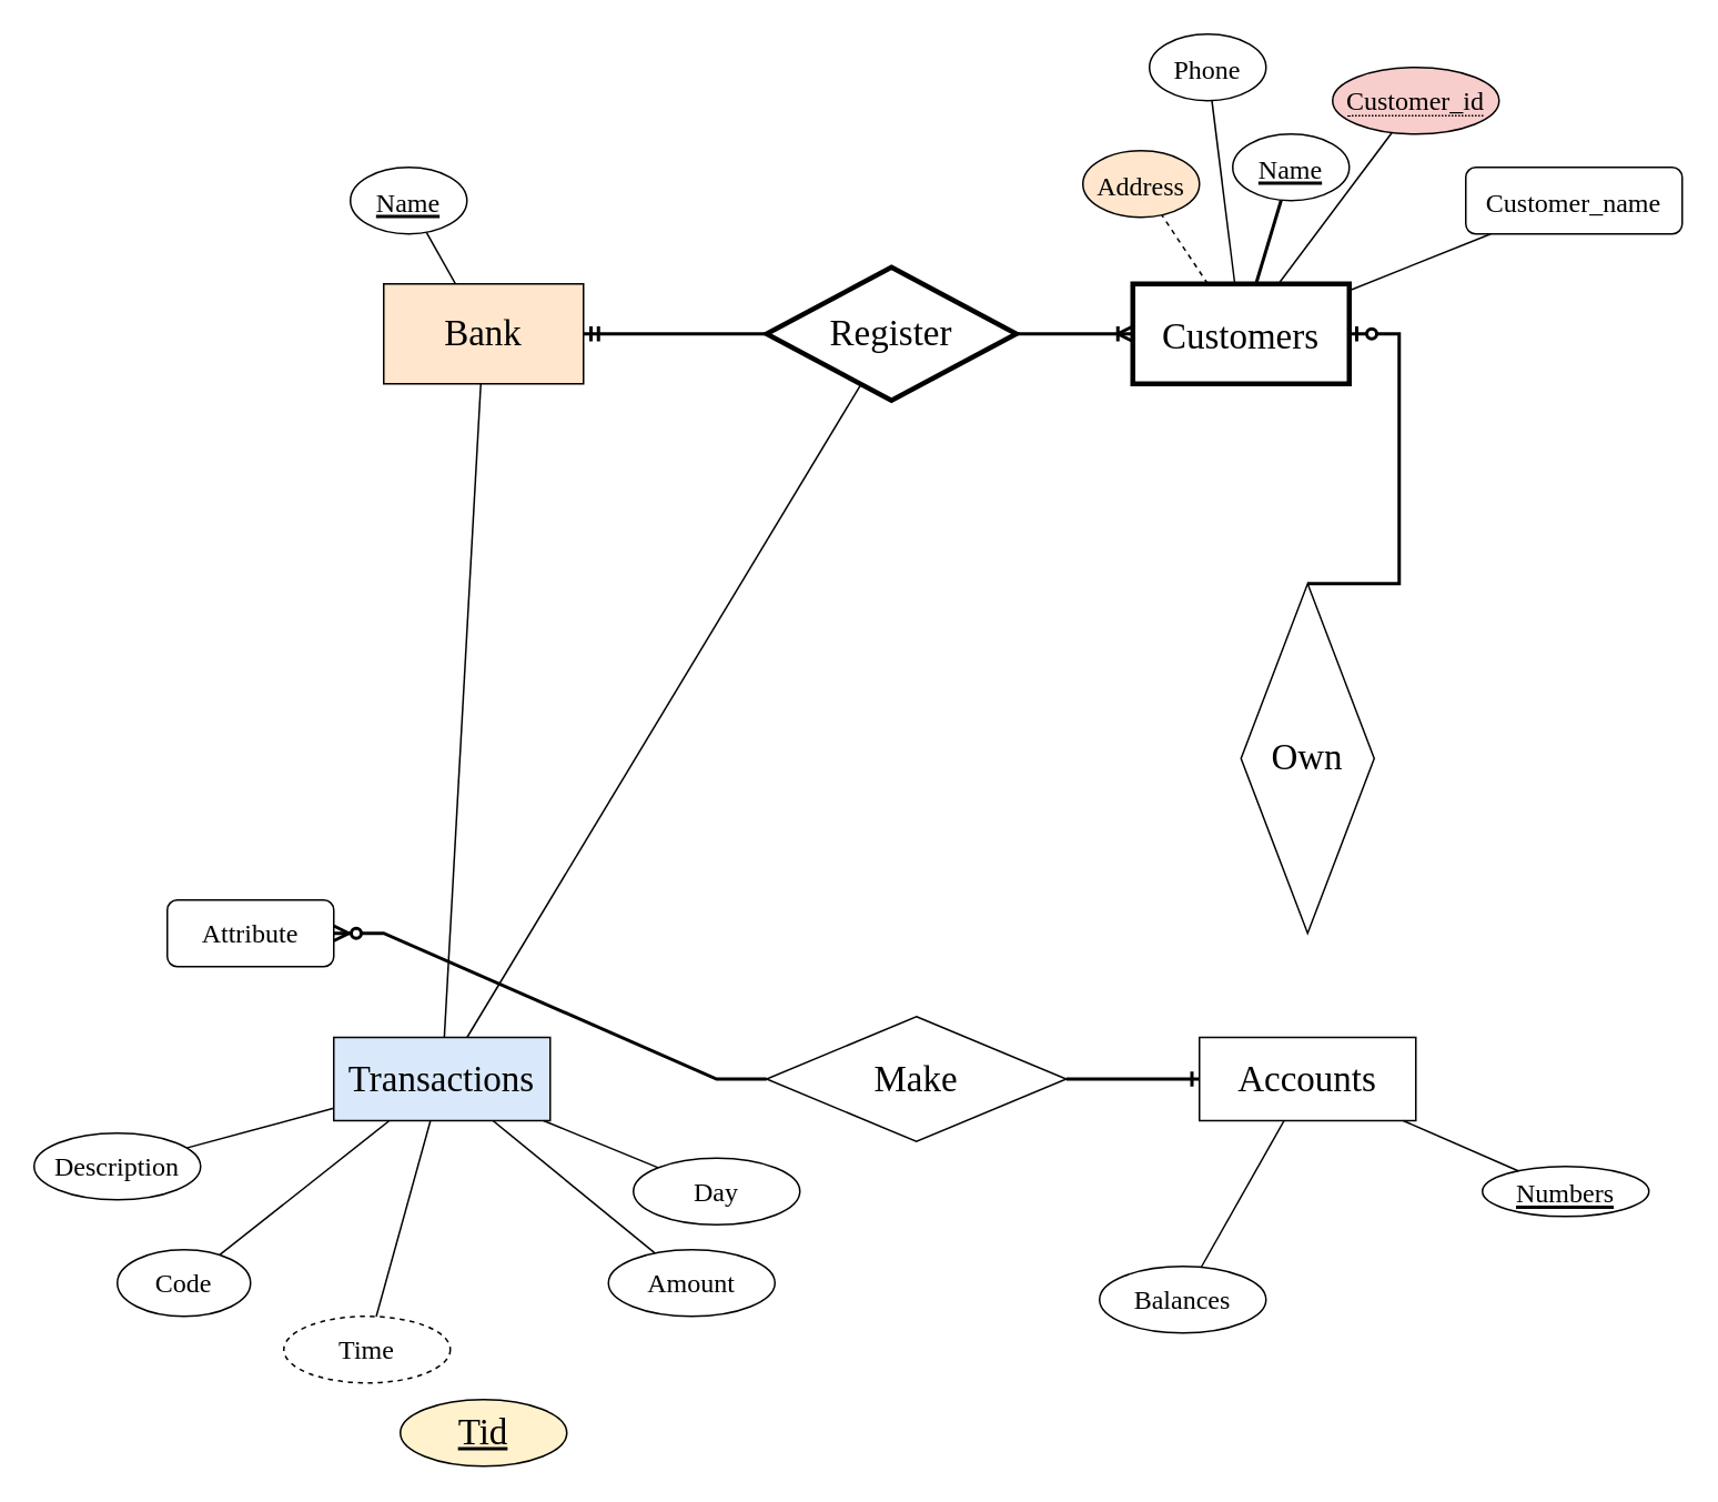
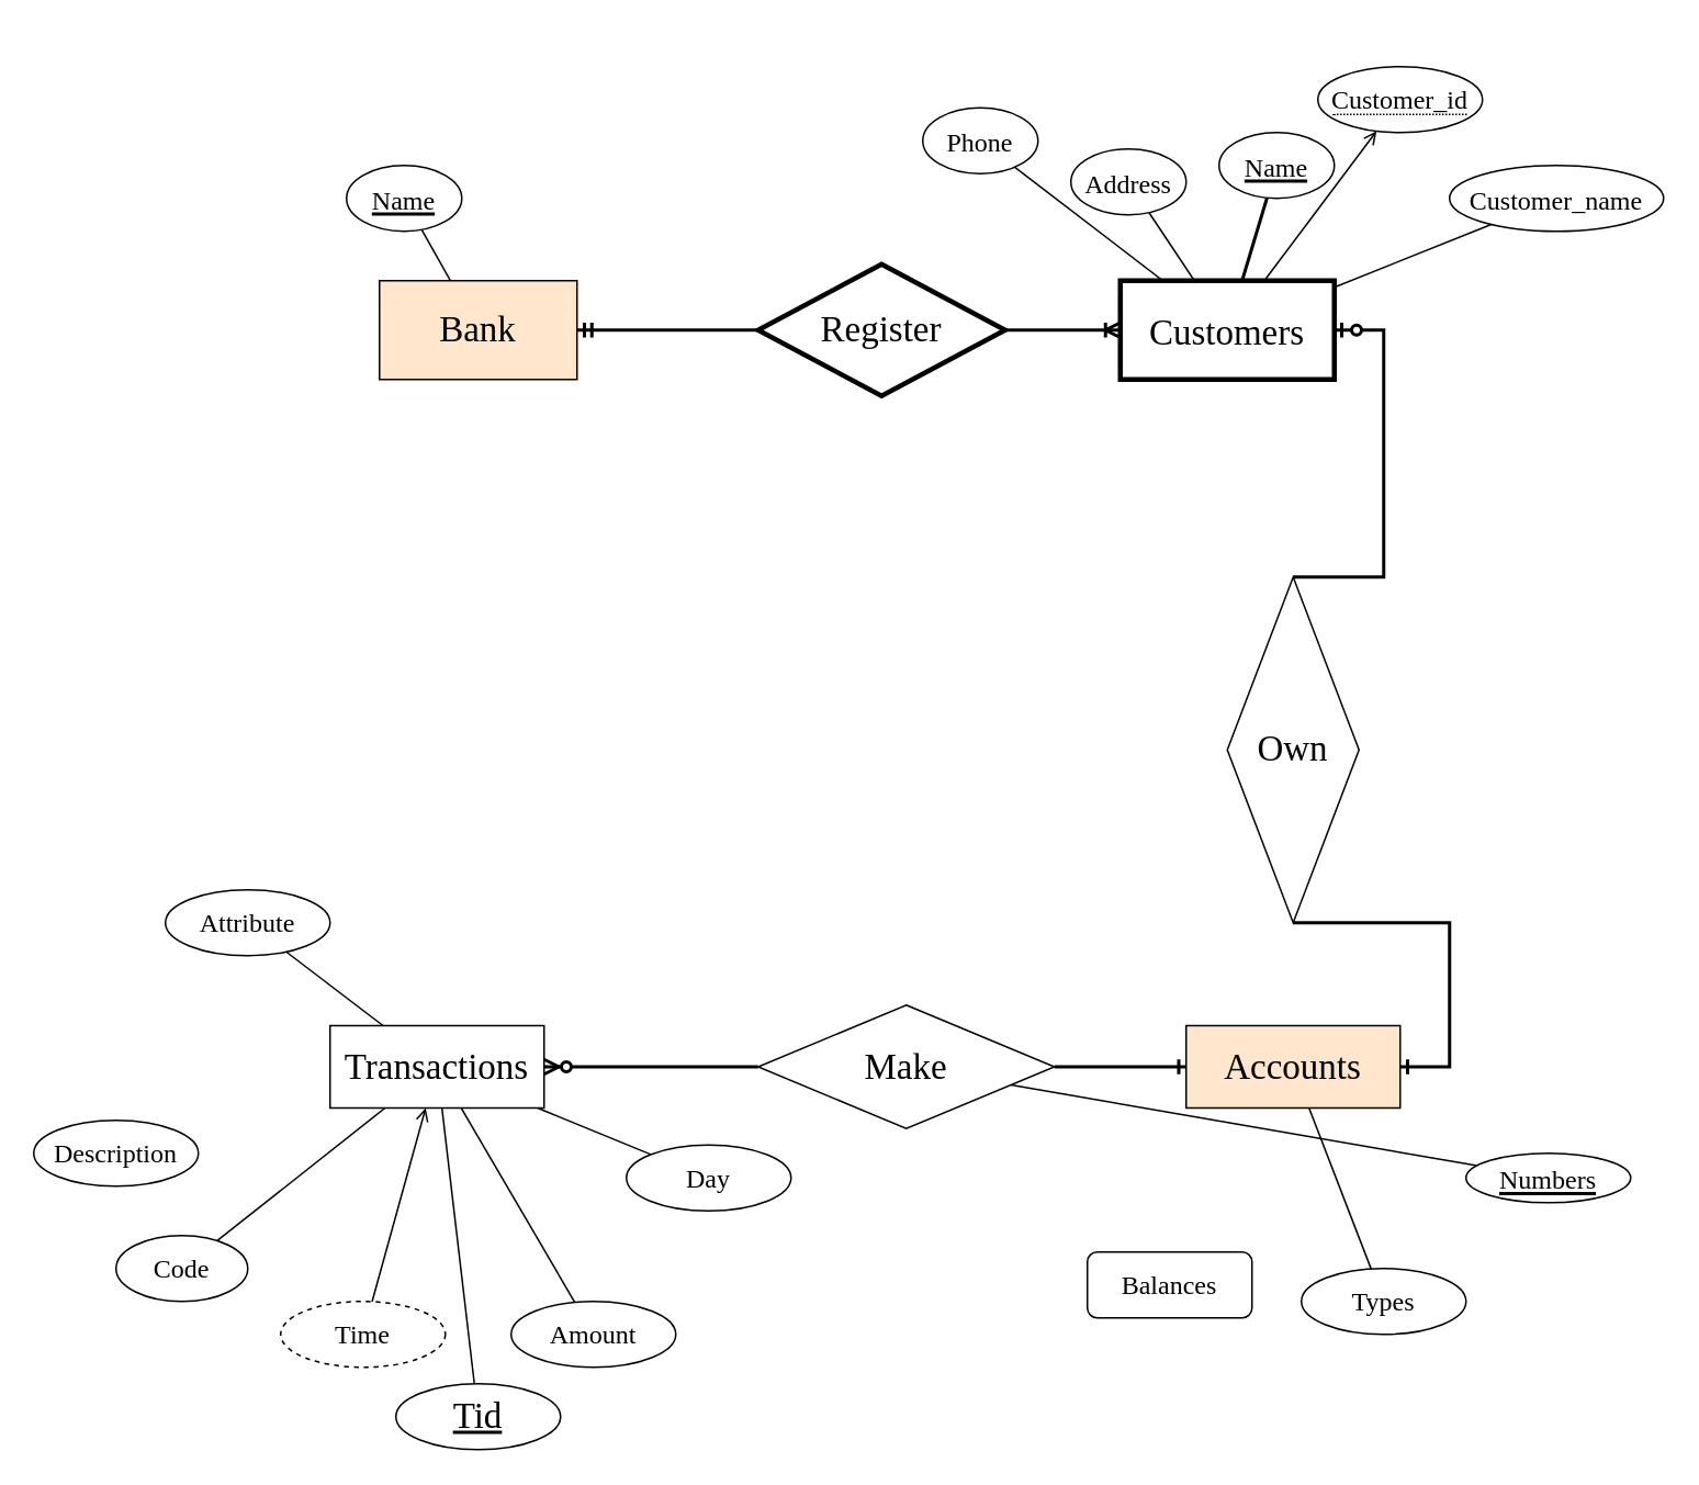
  <mxCell id="0" />
  <mxCell id="1" parent="0" />
  <mxCell id="2" value="&lt;font style=&quot;font-size: 22px&quot; face=&quot;Times New Roman&quot;&gt;Customers&lt;/font&gt;" style="rounded=0;whiteSpace=wrap;html=1;strokeWidth=3;fontSize=25;" vertex="1" parent="1"><mxGeometry x="680" y="170" width="130" height="60" as="geometry" /></mxCell>
  <mxCell id="3" value="Register" style="rhombus;whiteSpace=wrap;html=1;fontFamily=Times New Roman;fontSize=22;strokeWidth=3;" vertex="1" parent="1"><mxGeometry x="460" y="160" width="150" height="80" as="geometry" /></mxCell>
  <mxCell id="4" value="" style="edgeStyle=entityRelationEdgeStyle;fontSize=12;html=1;endArrow=ERoneToMany;rounded=0;fontFamily=Times New Roman;exitX=1;exitY=0.5;exitDx=0;exitDy=0;strokeWidth=2;" edge="1" parent="1" source="3" target="2"><mxGeometry width="100" height="100" relative="1" as="geometry"><mxPoint x="600" y="300" as="sourcePoint" /><mxPoint x="680" y="200" as="targetPoint" /></mxGeometry></mxCell>
  <mxCell id="5" value="" style="edgeStyle=entityRelationEdgeStyle;fontSize=12;html=1;endArrow=ERmandOne;rounded=0;fontFamily=Times New Roman;exitX=0;exitY=0.5;exitDx=0;exitDy=0;strokeWidth=2;" edge="1" parent="1" source="3" target="6"><mxGeometry width="100" height="100" relative="1" as="geometry"><mxPoint x="520" y="290" as="sourcePoint" /><mxPoint x="620" y="190" as="targetPoint" /></mxGeometry></mxCell>
  <mxCell id="6" value="Bank" style="rounded=0;whiteSpace=wrap;html=1;fontFamily=Times New Roman;fontSize=22;strokeWidth=1;fillColor=#ffe6cc;" vertex="1" parent="1"><mxGeometry x="230" y="170" width="120" height="60" as="geometry" /></mxCell>
  <mxCell id="7" value="&lt;font style=&quot;font-size: 16px&quot;&gt;Name&lt;/font&gt;" style="ellipse;whiteSpace=wrap;html=1;fontFamily=Times New Roman;fontSize=22;strokeWidth=1;fontStyle=4" vertex="1" parent="1"><mxGeometry x="210" width="70" height="40" as="geometry" y="100" /></mxCell>
  <mxCell id="8" value="" style="endArrow=none;html=1;rounded=0;fontFamily=Times New Roman;fontSize=16;" edge="1" parent="1" source="7" target="6"><mxGeometry relative="1" as="geometry"><mxPoint x="230" y="160" as="sourcePoint" /><mxPoint x="390" y="160" as="targetPoint" /></mxGeometry></mxCell>
- <mxCell id="9" value="&lt;span style=&quot;font-size: 16px&quot;&gt;Address&lt;/span&gt;" style="ellipse;whiteSpace=wrap;html=1;fontFamily=Times New Roman;fontSize=22;strokeWidth=1;fontStyle=0;fillColor=#ffe6cc;" vertex="1" parent="1"><mxGeometry x="650" y="90" width="70" height="40" as="geometry" /></mxCell>
- <mxCell id="10" value="&lt;span style=&quot;font-size: 16px&quot;&gt;Customer_name&lt;/span&gt;" style="whiteSpace=wrap;html=1;fontFamily=Times New Roman;fontSize=22;strokeWidth=1;fontStyle=0;rounded=1;" vertex="1" parent="1"><mxGeometry x="880" width="130" height="40" as="geometry" y="100" /></mxCell>
- <mxCell id="11" value="&lt;span style=&quot;font-size: 16px&quot;&gt;Phone&lt;/span&gt;" style="ellipse;whiteSpace=wrap;html=1;fontFamily=Times New Roman;fontSize=22;strokeWidth=1;fontStyle=0" vertex="1" parent="1"><mxGeometry x="690" y="20" width="70" height="40" as="geometry" /></mxCell>
- <mxCell id="12" value="&lt;span style=&quot;border-bottom: 1px dotted&quot;&gt;Customer_id&lt;/span&gt;" style="ellipse;whiteSpace=wrap;html=1;align=center;fontFamily=Times New Roman;fontSize=16;strokeWidth=1;fillColor=#f8cecc;" vertex="1" parent="1"><mxGeometry x="800" y="40" width="100" height="40" as="geometry" /></mxCell>
+ <mxCell id="9" value="&lt;span style=&quot;font-size: 16px&quot;&gt;Address&lt;/span&gt;" style="ellipse;whiteSpace=wrap;html=1;fontFamily=Times New Roman;fontSize=22;strokeWidth=1;fontStyle=0" vertex="1" parent="1"><mxGeometry x="650" y="90" width="70" height="40" as="geometry" /></mxCell>
+ <mxCell id="10" value="&lt;span style=&quot;font-size: 16px&quot;&gt;Customer_name&lt;/span&gt;" style="ellipse;whiteSpace=wrap;html=1;fontFamily=Times New Roman;fontSize=22;strokeWidth=1;fontStyle=0" vertex="1" parent="1"><mxGeometry x="880" width="130" height="40" as="geometry" y="100" /></mxCell>
+ <mxCell id="11" value="&lt;span style=&quot;font-size: 16px&quot;&gt;Phone&lt;/span&gt;" style="ellipse;whiteSpace=wrap;html=1;fontFamily=Times New Roman;fontSize=22;strokeWidth=1;fontStyle=0" vertex="1" parent="1"><mxGeometry x="560" y="65" width="70" height="40" as="geometry" /></mxCell>
+ <mxCell id="12" value="&lt;span style=&quot;border-bottom: 1px dotted&quot;&gt;Customer_id&lt;/span&gt;" style="ellipse;whiteSpace=wrap;html=1;align=center;fontFamily=Times New Roman;fontSize=16;strokeWidth=1;" vertex="1" parent="1"><mxGeometry x="800" y="40" width="100" height="40" as="geometry" /></mxCell>
  <mxCell id="13" value="" style="endArrow=none;html=1;rounded=0;fontFamily=Times New Roman;fontSize=16;" edge="1" parent="1" source="2" target="10"><mxGeometry relative="1" as="geometry"><mxPoint x="490" y="70" as="sourcePoint" /><mxPoint x="650" y="70" as="targetPoint" /></mxGeometry></mxCell>
  <mxCell id="14" value="" style="endArrow=none;html=1;rounded=0;fontFamily=Times New Roman;fontSize=16;" edge="1" parent="1" source="2" target="11"><mxGeometry relative="1" as="geometry"><mxPoint x="500" y="80" as="sourcePoint" /><mxPoint x="790" y="130" as="targetPoint" /></mxGeometry></mxCell>
- <mxCell id="15" value="" style="endArrow=none;html=1;rounded=0;fontFamily=Times New Roman;fontSize=16;dashed=1;" edge="1" parent="1" source="2" target="9"><mxGeometry relative="1" as="geometry"><mxPoint x="510" y="90" as="sourcePoint" /><mxPoint x="670" y="90" as="targetPoint" /></mxGeometry></mxCell>
- <mxCell id="16" value="" style="endArrow=none;html=1;rounded=0;fontFamily=Times New Roman;fontSize=16;" edge="1" parent="1" source="2" target="12"><mxGeometry relative="1" as="geometry"><mxPoint x="680" y="30" as="sourcePoint" /><mxPoint x="840" y="30" as="targetPoint" /></mxGeometry></mxCell>
- <mxCell id="17" value="Accounts" style="whiteSpace=wrap;html=1;align=center;fontFamily=Times New Roman;fontSize=22;strokeWidth=1;" vertex="1" parent="1"><mxGeometry x="720" y="622.5" width="130" height="50" as="geometry" /></mxCell>
+ <mxCell id="15" value="" style="endArrow=none;html=1;rounded=0;fontFamily=Times New Roman;fontSize=16;" edge="1" parent="1" source="2" target="9"><mxGeometry relative="1" as="geometry"><mxPoint x="510" y="90" as="sourcePoint" /><mxPoint x="670" y="90" as="targetPoint" /></mxGeometry></mxCell>
+ <mxCell id="16" value="" style="endArrow=open;html=1;rounded=0;fontFamily=Times New Roman;fontSize=16;" edge="1" parent="1" source="2" target="12"><mxGeometry relative="1" as="geometry"><mxPoint x="680" y="30" as="sourcePoint" /><mxPoint x="840" y="30" as="targetPoint" /></mxGeometry></mxCell>
+ <mxCell id="17" value="Accounts" style="whiteSpace=wrap;html=1;align=center;fontFamily=Times New Roman;fontSize=22;strokeWidth=1;fillColor=#ffe6cc;" vertex="1" parent="1"><mxGeometry x="720" y="622.5" width="130" height="50" as="geometry" /></mxCell>
  <mxCell id="18" value="&lt;font style=&quot;font-size: 16px&quot;&gt;Numbers&lt;/font&gt;" style="ellipse;whiteSpace=wrap;html=1;align=center;fontStyle=4;fontFamily=Times New Roman;fontSize=22;strokeWidth=1;" vertex="1" parent="1"><mxGeometry x="890" y="700" width="100" height="30" as="geometry" /></mxCell>
- <mxCell id="19" value="Balances" style="ellipse;whiteSpace=wrap;html=1;align=center;fontFamily=Times New Roman;fontSize=16;strokeWidth=1;" vertex="1" parent="1"><mxGeometry x="660" y="760" width="100" height="40" as="geometry" /></mxCell>
- <mxCell id="21" value="" style="endArrow=none;html=1;rounded=0;fontFamily=Times New Roman;fontSize=16;" edge="1" parent="1" source="18" target="17"><mxGeometry relative="1" as="geometry"><mxPoint x="899.231" y="80" as="sourcePoint" /><mxPoint x="894.596" y="59.915" as="targetPoint" /></mxGeometry></mxCell>
- <mxCell id="23" value="" style="endArrow=none;html=1;rounded=0;fontFamily=Times New Roman;fontSize=16;" edge="1" parent="1" source="17" target="19"><mxGeometry relative="1" as="geometry"><mxPoint x="1029.231" y="210" as="sourcePoint" /><mxPoint x="1024.596" y="189.915" as="targetPoint" /></mxGeometry></mxCell>
+ <mxCell id="19" value="Balances" style="whiteSpace=wrap;html=1;align=center;fontFamily=Times New Roman;fontSize=16;strokeWidth=1;rounded=1;" vertex="1" parent="1"><mxGeometry x="660" y="760" width="100" height="40" as="geometry" /></mxCell>
+ <mxCell id="20" value="Types" style="ellipse;whiteSpace=wrap;html=1;align=center;fontFamily=Times New Roman;fontSize=16;strokeWidth=1;" vertex="1" parent="1"><mxGeometry x="790" y="770" width="100" height="40" as="geometry" /></mxCell>
+ <mxCell id="21" value="" style="endArrow=none;html=1;rounded=0;fontFamily=Times New Roman;fontSize=16;" edge="1" parent="1" source="18" target="25"><mxGeometry relative="1" as="geometry"><mxPoint x="899.231" y="80" as="sourcePoint" /><mxPoint x="894.596" y="59.915" as="targetPoint" /></mxGeometry></mxCell>
+ <mxCell id="22" value="" style="endArrow=none;html=1;rounded=0;fontFamily=Times New Roman;fontSize=16;" edge="1" parent="1" source="17" target="20"><mxGeometry relative="1" as="geometry"><mxPoint x="1019.231" y="200" as="sourcePoint" /><mxPoint x="1014.596" y="179.915" as="targetPoint" /></mxGeometry></mxCell>
  <mxCell id="24" value="Own" style="shape=rhombus;perimeter=rhombusPerimeter;whiteSpace=wrap;html=1;align=center;fontFamily=Times New Roman;fontSize=22;strokeWidth=1;horizontal=1;direction=south;" vertex="1" parent="1"><mxGeometry x="745" y="350" width="80" height="210" as="geometry" /></mxCell>
  <mxCell id="25" value="Make" style="shape=rhombus;perimeter=rhombusPerimeter;whiteSpace=wrap;html=1;align=center;fontFamily=Times New Roman;fontSize=22;strokeWidth=1;" vertex="1" parent="1"><mxGeometry x="460" y="610" width="180" height="75" as="geometry" /></mxCell>
  <mxCell id="26" value="" style="edgeStyle=entityRelationEdgeStyle;fontSize=12;html=1;endArrow=ERone;endFill=1;rounded=0;fontFamily=Times New Roman;strokeWidth=2;" edge="1" parent="1" source="25" target="17"><mxGeometry width="100" height="100" relative="1" as="geometry"><mxPoint x="710" y="790" as="sourcePoint" /><mxPoint x="810" y="690" as="targetPoint" /></mxGeometry></mxCell>
- <mxCell id="27" value="Transactions" style="whiteSpace=wrap;html=1;align=center;fontFamily=Times New Roman;fontSize=22;strokeWidth=1;fillColor=#dae8fc;" vertex="1" parent="1"><mxGeometry x="200" y="622.5" width="130" height="50" as="geometry" /></mxCell>
- <mxCell id="28" value="Tid" style="ellipse;whiteSpace=wrap;html=1;align=center;fontStyle=4;fontFamily=Times New Roman;fontSize=22;strokeWidth=1;fillColor=#fff2cc;" vertex="1" parent="1"><mxGeometry x="240" y="840" width="100" height="40" as="geometry" /></mxCell>
+ <mxCell id="27" value="Transactions" style="whiteSpace=wrap;html=1;align=center;fontFamily=Times New Roman;fontSize=22;strokeWidth=1;" vertex="1" parent="1"><mxGeometry x="200" y="622.5" width="130" height="50" as="geometry" /></mxCell>
+ <mxCell id="28" value="Tid" style="ellipse;whiteSpace=wrap;html=1;align=center;fontStyle=4;fontFamily=Times New Roman;fontSize=22;strokeWidth=1;" vertex="1" parent="1"><mxGeometry x="240" y="840" width="100" height="40" as="geometry" /></mxCell>
  <mxCell id="29" value="Description" style="ellipse;whiteSpace=wrap;html=1;align=center;fontFamily=Times New Roman;fontSize=16;strokeWidth=1;" vertex="1" parent="1"><mxGeometry x="20" y="680" width="100" height="40" as="geometry" /></mxCell>
  <mxCell id="30" value="Code" style="ellipse;whiteSpace=wrap;html=1;align=center;fontFamily=Times New Roman;fontSize=16;strokeWidth=1;" vertex="1" parent="1"><mxGeometry x="70" y="750" width="80" height="40" as="geometry" /></mxCell>
- <mxCell id="31" value="Amount" style="ellipse;whiteSpace=wrap;html=1;align=center;fontFamily=Times New Roman;fontSize=16;strokeWidth=1;" vertex="1" parent="1"><mxGeometry x="365" y="750" width="100" height="40" as="geometry" /></mxCell>
+ <mxCell id="31" value="Amount" style="ellipse;whiteSpace=wrap;html=1;align=center;fontFamily=Times New Roman;fontSize=16;strokeWidth=1;" vertex="1" parent="1"><mxGeometry x="310" y="790" width="100" height="40" as="geometry" /></mxCell>
  <mxCell id="32" value="Time" style="ellipse;whiteSpace=wrap;html=1;align=center;fontFamily=Times New Roman;fontSize=16;strokeWidth=1;dashed=1;" vertex="1" parent="1"><mxGeometry x="170" y="790" width="100" height="40" as="geometry" /></mxCell>
- <mxCell id="33" value="" style="endArrow=none;html=1;rounded=0;fontFamily=Times New Roman;fontSize=16;" edge="1" parent="1" source="27" target="6"><mxGeometry relative="1" as="geometry"><mxPoint x="95" y="709.5" as="sourcePoint" /><mxPoint x="255" y="709.5" as="targetPoint" /></mxGeometry></mxCell>
- <mxCell id="34" value="Attribute" style="whiteSpace=wrap;html=1;align=center;fontFamily=Times New Roman;fontSize=16;strokeWidth=1;rounded=1;" vertex="1" parent="1"><mxGeometry x="100" y="540" width="100" height="40" as="geometry" /></mxCell>
- <mxCell id="35" value="" style="endArrow=none;html=1;rounded=0;fontFamily=Times New Roman;fontSize=16;" edge="1" parent="1" source="27" target="29"><mxGeometry relative="1" as="geometry"><mxPoint x="364.231" y="850" as="sourcePoint" /><mxPoint x="359.596" y="829.915" as="targetPoint" /></mxGeometry></mxCell>
+ <mxCell id="33" value="" style="endArrow=none;html=1;rounded=0;fontFamily=Times New Roman;fontSize=16;" edge="1" parent="1" source="27" target="28"><mxGeometry relative="1" as="geometry"><mxPoint x="95" y="709.5" as="sourcePoint" /><mxPoint x="255" y="709.5" as="targetPoint" /></mxGeometry></mxCell>
+ <mxCell id="34" value="Attribute" style="ellipse;whiteSpace=wrap;html=1;align=center;fontFamily=Times New Roman;fontSize=16;strokeWidth=1;" vertex="1" parent="1"><mxGeometry x="100" y="540" width="100" height="40" as="geometry" /></mxCell>
  <mxCell id="36" value="" style="endArrow=none;html=1;rounded=0;fontFamily=Times New Roman;fontSize=16;" edge="1" parent="1" source="27" target="30"><mxGeometry relative="1" as="geometry"><mxPoint x="374.231" y="860" as="sourcePoint" /><mxPoint x="365" y="860" as="targetPoint" /></mxGeometry></mxCell>
- <mxCell id="37" value="" style="endArrow=none;html=1;rounded=0;fontFamily=Times New Roman;fontSize=16;" edge="1" parent="1" source="32" target="27"><mxGeometry relative="1" as="geometry"><mxPoint x="394.231" y="880" as="sourcePoint" /><mxPoint x="389.596" y="859.915" as="targetPoint" /></mxGeometry></mxCell>
+ <mxCell id="37" value="" style="endArrow=open;html=1;rounded=0;fontFamily=Times New Roman;fontSize=16;" edge="1" parent="1" source="32" target="27"><mxGeometry relative="1" as="geometry"><mxPoint x="394.231" y="880" as="sourcePoint" /><mxPoint x="389.596" y="859.915" as="targetPoint" /></mxGeometry></mxCell>
  <mxCell id="38" value="" style="endArrow=none;html=1;rounded=0;fontFamily=Times New Roman;fontSize=16;" edge="1" parent="1" source="31" target="27"><mxGeometry relative="1" as="geometry"><mxPoint x="444.231" y="930" as="sourcePoint" /><mxPoint x="439.596" y="909.915" as="targetPoint" /></mxGeometry></mxCell>
- <mxCell id="39" value="" style="endArrow=none;html=1;rounded=0;fontFamily=Times New Roman;fontSize=16;" edge="1" parent="1" source="27" target="3"><mxGeometry relative="1" as="geometry"><mxPoint x="454.231" y="940" as="sourcePoint" /><mxPoint x="449.596" y="919.915" as="targetPoint" /></mxGeometry></mxCell>
+ <mxCell id="39" value="" style="endArrow=none;html=1;rounded=0;fontFamily=Times New Roman;fontSize=16;" edge="1" parent="1" source="27" target="34"><mxGeometry relative="1" as="geometry"><mxPoint x="454.231" y="940" as="sourcePoint" /><mxPoint x="449.596" y="919.915" as="targetPoint" /></mxGeometry></mxCell>
  <mxCell id="40" value="Day" style="ellipse;whiteSpace=wrap;html=1;align=center;fontFamily=Times New Roman;fontSize=16;strokeWidth=1;" vertex="1" parent="1"><mxGeometry x="380" y="695" width="100" height="40" as="geometry" /></mxCell>
  <mxCell id="41" value="" style="endArrow=none;html=1;rounded=0;fontFamily=Times New Roman;fontSize=16;" edge="1" parent="1" source="27" target="40"><mxGeometry relative="1" as="geometry"><mxPoint x="338.519" y="820" as="sourcePoint" /><mxPoint x="405.796" y="729.176" as="targetPoint" /></mxGeometry></mxCell>
- <mxCell id="43" value="" style="edgeStyle=entityRelationEdgeStyle;fontSize=12;html=1;endArrow=ERzeroToMany;endFill=1;rounded=0;fontFamily=Times New Roman;strokeWidth=2;" edge="1" parent="1" source="25" target="34"><mxGeometry width="100" height="100" relative="1" as="geometry"><mxPoint x="450" y="640" as="sourcePoint" /><mxPoint x="550" y="540" as="targetPoint" /></mxGeometry></mxCell>
+ <mxCell id="42" value="" style="edgeStyle=entityRelationEdgeStyle;fontSize=12;html=1;endArrow=ERone;endFill=1;rounded=0;fontFamily=Times New Roman;exitX=1;exitY=0.5;exitDx=0;exitDy=0;strokeWidth=2;" edge="1" parent="1" source="24" target="17"><mxGeometry width="100" height="100" relative="1" as="geometry"><mxPoint x="510" y="640" as="sourcePoint" /><mxPoint x="610" y="540" as="targetPoint" /></mxGeometry></mxCell>
+ <mxCell id="43" value="" style="edgeStyle=entityRelationEdgeStyle;fontSize=12;html=1;endArrow=ERzeroToMany;endFill=1;rounded=0;fontFamily=Times New Roman;strokeWidth=2;" edge="1" parent="1" source="25" target="27"><mxGeometry width="100" height="100" relative="1" as="geometry"><mxPoint x="450" y="640" as="sourcePoint" /><mxPoint x="550" y="540" as="targetPoint" /></mxGeometry></mxCell>
  <mxCell id="44" value="" style="edgeStyle=entityRelationEdgeStyle;fontSize=12;html=1;endArrow=ERzeroToOne;endFill=1;rounded=0;fontFamily=Times New Roman;strokeWidth=2;exitX=0;exitY=0.5;exitDx=0;exitDy=0;" edge="1" parent="1" source="24" target="2"><mxGeometry width="100" height="100" relative="1" as="geometry"><mxPoint x="450" y="570" as="sourcePoint" /><mxPoint x="550" y="470" as="targetPoint" /></mxGeometry></mxCell>
  <mxCell id="45" value="&lt;font style=&quot;font-size: 16px&quot;&gt;Name&lt;/font&gt;" style="ellipse;whiteSpace=wrap;html=1;fontFamily=Times New Roman;fontSize=22;strokeWidth=1;fontStyle=4" vertex="1" parent="1"><mxGeometry x="740" y="80" width="70" height="40" as="geometry" /></mxCell>
  <mxCell id="46" value="" style="endArrow=none;html=1;rounded=0;fontFamily=Times New Roman;fontSize=22;strokeWidth=2;" edge="1" parent="1" source="45" target="2"><mxGeometry relative="1" as="geometry"><mxPoint x="420" y="250" as="sourcePoint" /><mxPoint y="250" as="targetPoint" x="580" /></mxGeometry></mxCell>
